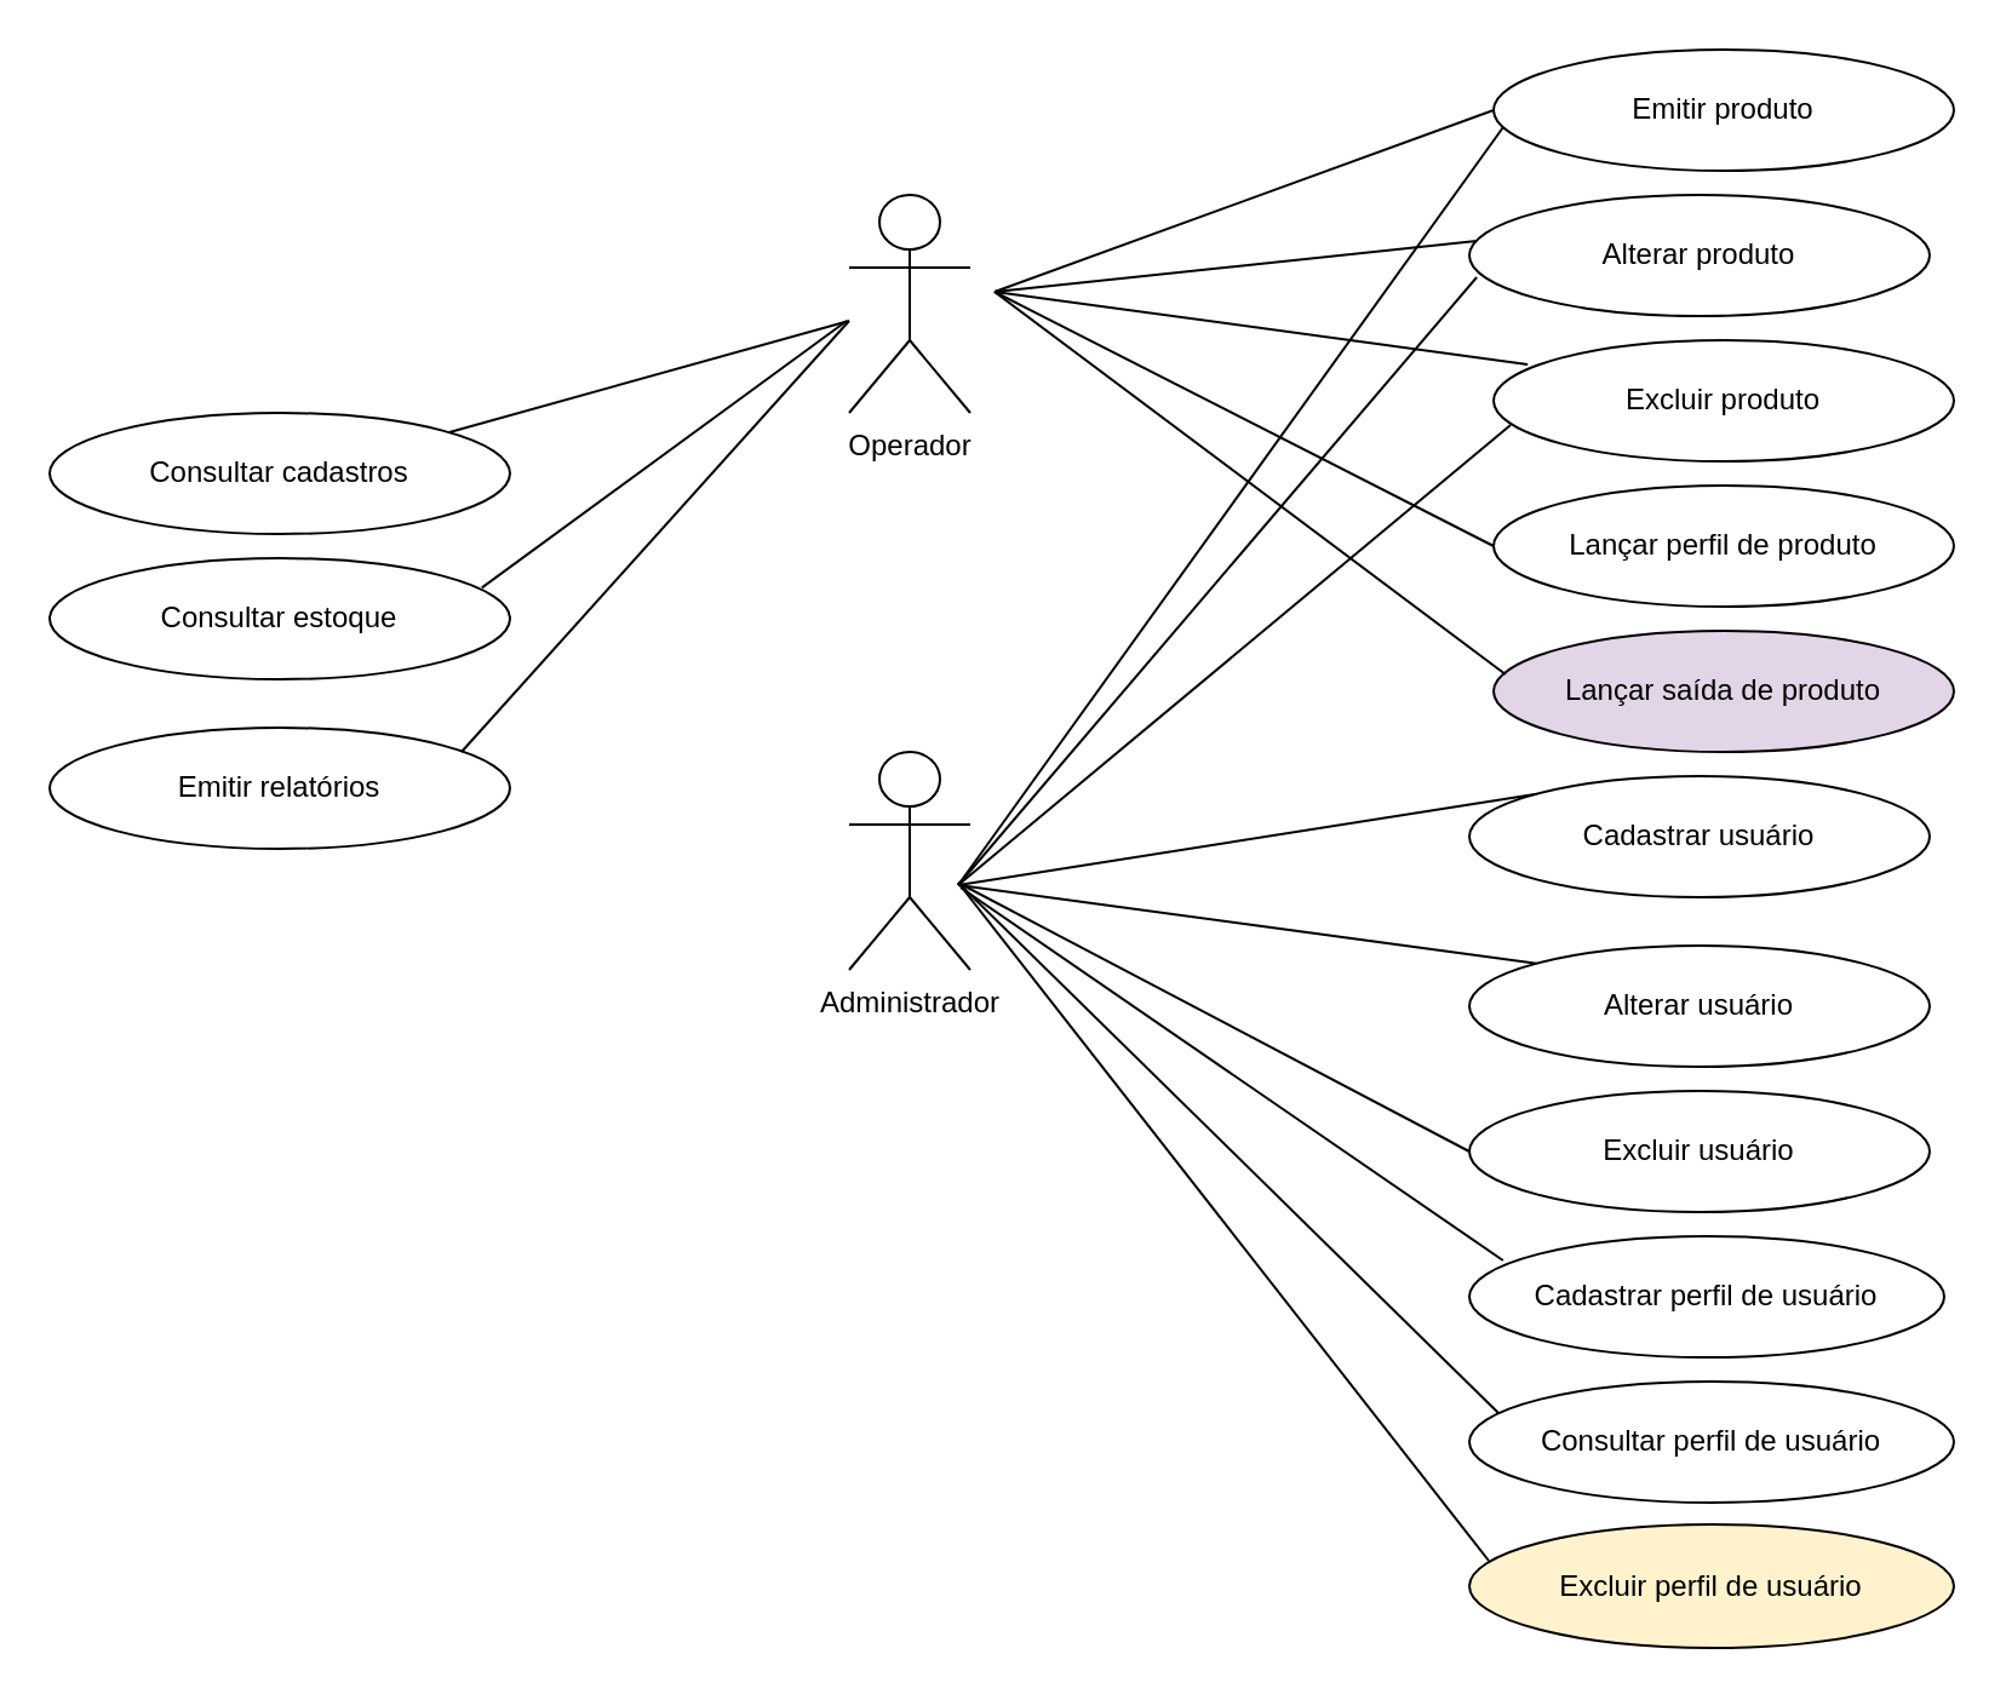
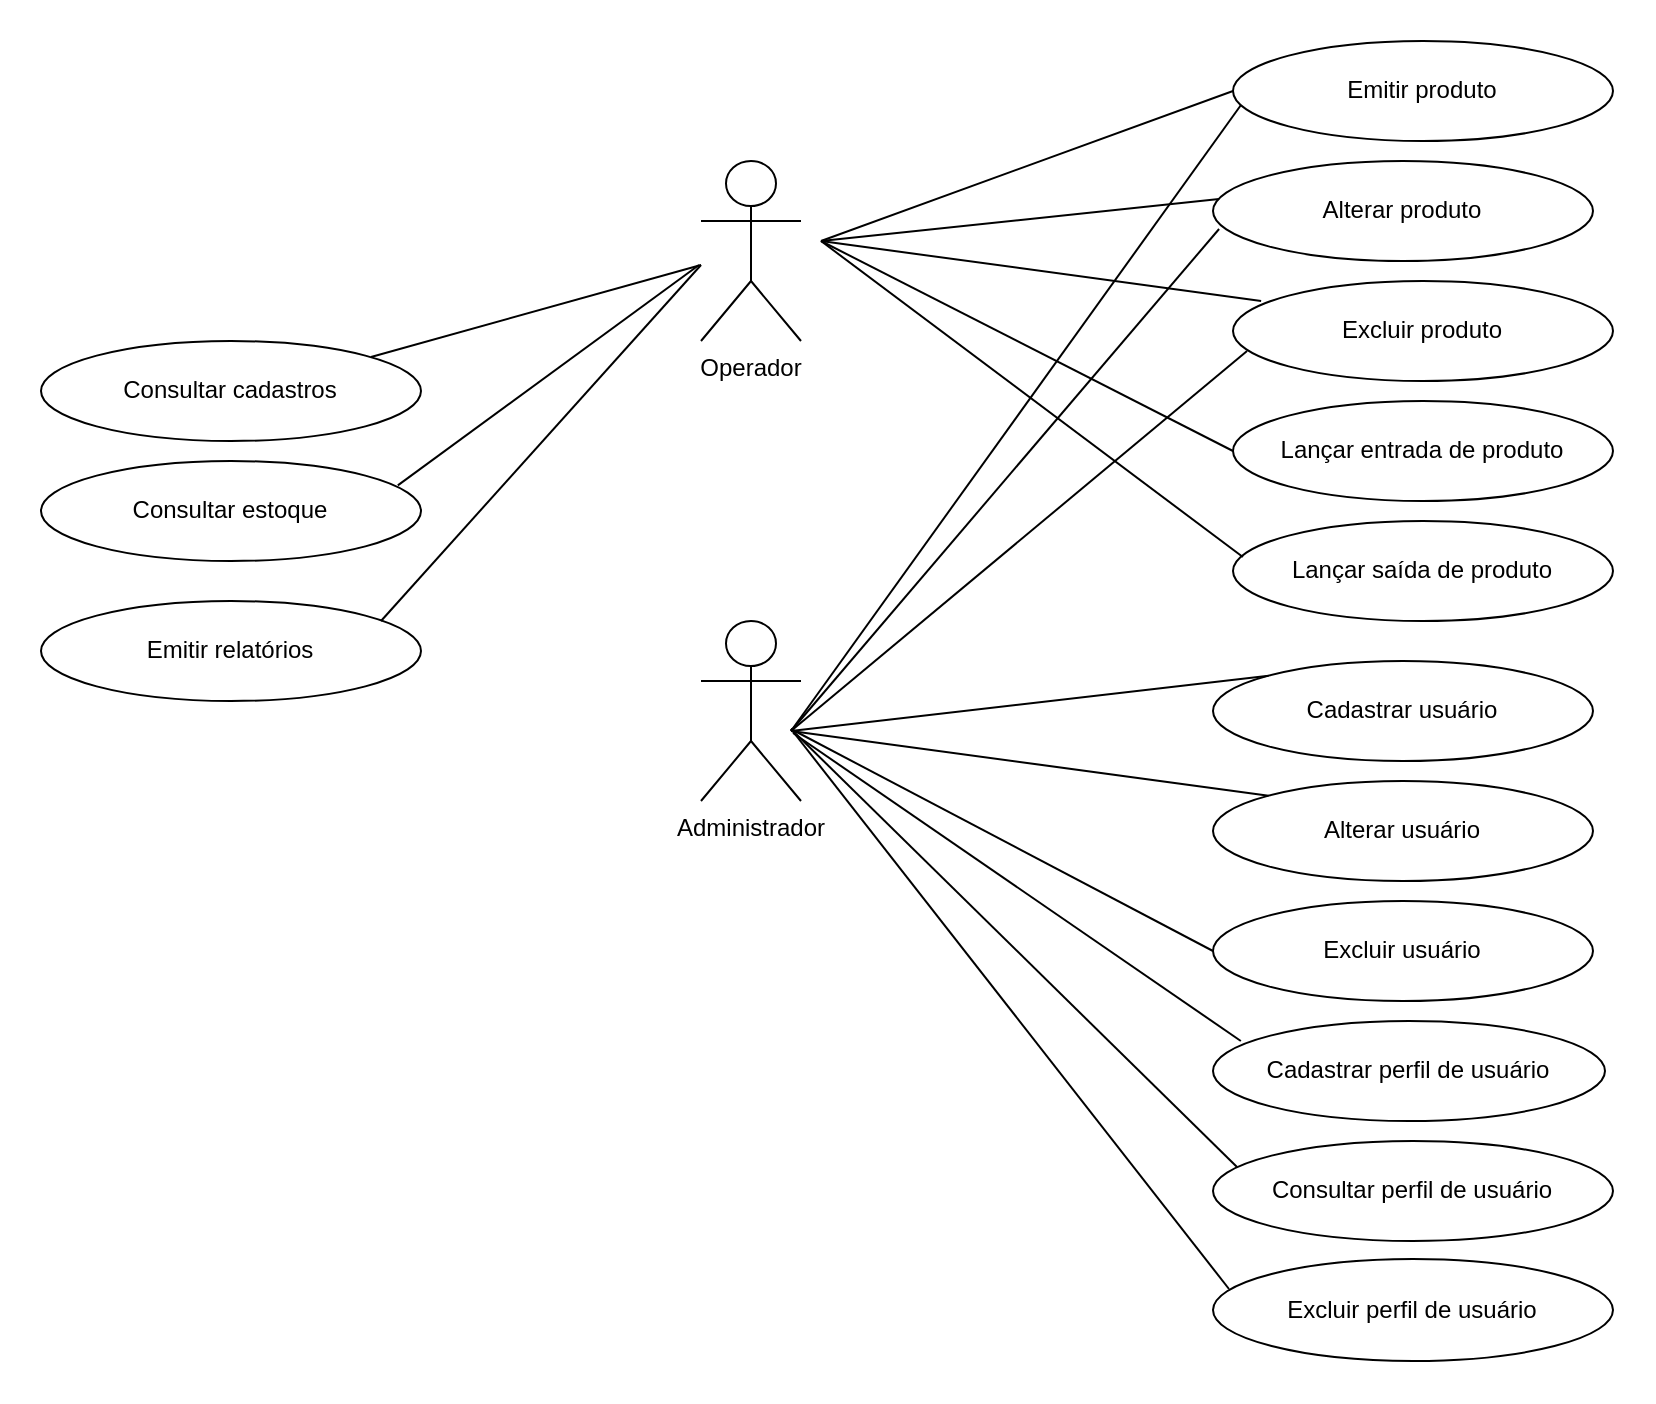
  <mxCell id="0" />
  <mxCell id="1" parent="0" />
  <mxCell id="2" value="Operador" style="shape=umlActor;verticalLabelPosition=bottom;verticalAlign=top;html=1;outlineConnect=0;" vertex="1" parent="1"><mxGeometry x="350" y="80" width="50" height="90" as="geometry" /></mxCell>
  <mxCell id="3" value="Administrador" style="shape=umlActor;verticalLabelPosition=bottom;verticalAlign=top;html=1;outlineConnect=0;" vertex="1" parent="1"><mxGeometry x="350" y="310" width="50" height="90" as="geometry" /></mxCell>
  <mxCell id="4" value="Emitir produto" style="ellipse;whiteSpace=wrap;html=1;" vertex="1" parent="1"><mxGeometry x="616" y="20" width="190" height="50" as="geometry" /></mxCell>
  <mxCell id="5" value="Alterar produto" style="ellipse;whiteSpace=wrap;html=1;" vertex="1" parent="1"><mxGeometry x="606" y="80" width="190" height="50" as="geometry" /></mxCell>
  <mxCell id="6" value="Excluir produto" style="ellipse;whiteSpace=wrap;html=1;" vertex="1" parent="1"><mxGeometry x="616" y="140" width="190" height="50" as="geometry" /></mxCell>
- <mxCell id="7" value="Cadastrar usuário" style="ellipse;whiteSpace=wrap;html=1;" vertex="1" parent="1"><mxGeometry x="606" y="320" width="190" height="50" as="geometry" /></mxCell>
+ <mxCell id="7" value="Cadastrar usuário" style="ellipse;whiteSpace=wrap;html=1;" vertex="1" parent="1"><mxGeometry x="606" y="330" width="190" height="50" as="geometry" /></mxCell>
  <mxCell id="8" value="Alterar usuário" style="ellipse;whiteSpace=wrap;html=1;" vertex="1" parent="1"><mxGeometry x="606" y="390" width="190" height="50" as="geometry" /></mxCell>
  <mxCell id="9" value="Excluir usuário" style="ellipse;whiteSpace=wrap;html=1;" vertex="1" parent="1"><mxGeometry x="606" y="450" width="190" height="50" as="geometry" /></mxCell>
  <mxCell id="10" value="Cadastrar perfil de usuário" style="ellipse;whiteSpace=wrap;html=1;" vertex="1" parent="1"><mxGeometry x="606" y="510" width="196" height="50" as="geometry" /></mxCell>
  <mxCell id="11" value="Consultar perfil de&amp;nbsp;usuário" style="ellipse;whiteSpace=wrap;html=1;" vertex="1" parent="1"><mxGeometry x="606" y="570" width="200" height="50" as="geometry" /></mxCell>
- <mxCell id="12" value="Excluir perfil de&amp;nbsp;usuário" style="ellipse;whiteSpace=wrap;html=1;fillColor=#fff2cc;" vertex="1" parent="1"><mxGeometry x="606" y="629" width="200" height="51" as="geometry" /></mxCell>
+ <mxCell id="12" value="Excluir perfil de&amp;nbsp;usuário" style="ellipse;whiteSpace=wrap;html=1;" vertex="1" parent="1"><mxGeometry x="606" y="629" width="200" height="51" as="geometry" /></mxCell>
  <mxCell id="13" value="" style="endArrow=none;html=1;rounded=0;entryX=0;entryY=0.5;entryDx=0;entryDy=0;" edge="1" parent="1" target="4"><mxGeometry width="50" height="50" relative="1" as="geometry"><mxPoint x="410" y="120" as="sourcePoint" /><mxPoint x="460" y="70" as="targetPoint" /></mxGeometry></mxCell>
  <mxCell id="14" value="" style="endArrow=none;html=1;rounded=0;entryX=0.016;entryY=0.38;entryDx=0;entryDy=0;entryPerimeter=0;" edge="1" parent="1" target="5"><mxGeometry width="50" height="50" relative="1" as="geometry"><mxPoint x="410" y="120" as="sourcePoint" /><mxPoint x="630" y="55" as="targetPoint" /></mxGeometry></mxCell>
  <mxCell id="15" value="" style="endArrow=none;html=1;rounded=0;entryX=0.074;entryY=0.2;entryDx=0;entryDy=0;entryPerimeter=0;" edge="1" parent="1" target="6"><mxGeometry width="50" height="50" relative="1" as="geometry"><mxPoint x="410" y="120" as="sourcePoint" /><mxPoint x="633" y="109" as="targetPoint" /></mxGeometry></mxCell>
- <mxCell id="16" value="Lançar perfil de produto" style="ellipse;whiteSpace=wrap;html=1;" vertex="1" parent="1"><mxGeometry x="616" y="200" width="190" height="50" as="geometry" /></mxCell>
- <mxCell id="17" value="Lançar saída de produto" style="ellipse;whiteSpace=wrap;html=1;fillColor=#e1d5e7;" vertex="1" parent="1"><mxGeometry x="616" y="260" width="190" height="50" as="geometry" /></mxCell>
+ <mxCell id="16" value="Lançar entrada de produto" style="ellipse;whiteSpace=wrap;html=1;" vertex="1" parent="1"><mxGeometry x="616" y="200" width="190" height="50" as="geometry" /></mxCell>
+ <mxCell id="17" value="Lançar saída de produto" style="ellipse;whiteSpace=wrap;html=1;" vertex="1" parent="1"><mxGeometry x="616" y="260" width="190" height="50" as="geometry" /></mxCell>
  <mxCell id="18" value="" style="endArrow=none;html=1;rounded=0;entryX=0;entryY=0.5;entryDx=0;entryDy=0;" edge="1" parent="1" target="16"><mxGeometry width="50" height="50" relative="1" as="geometry"><mxPoint x="410" y="120" as="sourcePoint" /><mxPoint x="606" y="205" as="targetPoint" /></mxGeometry></mxCell>
  <mxCell id="19" value="" style="endArrow=none;html=1;rounded=0;entryX=0.026;entryY=0.36;entryDx=0;entryDy=0;entryPerimeter=0;" edge="1" parent="1" target="17"><mxGeometry width="50" height="50" relative="1" as="geometry"><mxPoint x="410" y="120" as="sourcePoint" /><mxPoint x="626" y="260" as="targetPoint" /></mxGeometry></mxCell>
  <mxCell id="20" value="" style="endArrow=none;html=1;rounded=0;entryX=0;entryY=0.5;entryDx=0;entryDy=0;exitX=0.021;exitY=0.64;exitDx=0;exitDy=0;exitPerimeter=0;" edge="1" parent="1" source="4"><mxGeometry width="50" height="50" relative="1" as="geometry"><mxPoint x="601" y="290" as="sourcePoint" /><mxPoint x="395" y="365" as="targetPoint" /></mxGeometry></mxCell>
  <mxCell id="21" value="" style="endArrow=none;html=1;rounded=0;entryX=0.016;entryY=0.38;entryDx=0;entryDy=0;entryPerimeter=0;exitX=0.016;exitY=0.68;exitDx=0;exitDy=0;exitPerimeter=0;" edge="1" parent="1" source="5"><mxGeometry width="50" height="50" relative="1" as="geometry"><mxPoint x="610" y="120" as="sourcePoint" /><mxPoint x="395" y="365" as="targetPoint" /></mxGeometry></mxCell>
  <mxCell id="22" value="" style="endArrow=none;html=1;rounded=0;entryX=0;entryY=0.5;entryDx=0;entryDy=0;exitX=0.037;exitY=0.7;exitDx=0;exitDy=0;exitPerimeter=0;" edge="1" parent="1" source="6"><mxGeometry width="50" height="50" relative="1" as="geometry"><mxPoint x="220" y="180" as="sourcePoint" /><mxPoint x="395" y="365" as="targetPoint" /></mxGeometry></mxCell>
  <mxCell id="23" value="" style="endArrow=none;html=1;rounded=0;entryX=0;entryY=0.5;entryDx=0;entryDy=0;exitX=0;exitY=0;exitDx=0;exitDy=0;" edge="1" parent="1" source="7"><mxGeometry width="50" height="50" relative="1" as="geometry"><mxPoint x="601" y="470" as="sourcePoint" /><mxPoint x="395" y="365" as="targetPoint" /></mxGeometry></mxCell>
  <mxCell id="24" value="" style="endArrow=none;html=1;rounded=0;entryX=0.026;entryY=0.36;entryDx=0;entryDy=0;entryPerimeter=0;exitX=0;exitY=0;exitDx=0;exitDy=0;" edge="1" parent="1" source="8"><mxGeometry width="50" height="50" relative="1" as="geometry"><mxPoint x="606" y="523" as="sourcePoint" /><mxPoint x="395" y="365" as="targetPoint" /></mxGeometry></mxCell>
  <mxCell id="25" value="" style="endArrow=none;html=1;rounded=0;exitX=0;exitY=0.5;exitDx=0;exitDy=0;" edge="1" parent="1" source="9"><mxGeometry width="50" height="50" relative="1" as="geometry"><mxPoint x="529" y="570.5" as="sourcePoint" /><mxPoint x="395" y="364" as="targetPoint" /></mxGeometry></mxCell>
  <mxCell id="26" value="" style="endArrow=none;html=1;rounded=0;exitX=0.071;exitY=0.2;exitDx=0;exitDy=0;exitPerimeter=0;" edge="1" parent="1" source="10"><mxGeometry width="50" height="50" relative="1" as="geometry"><mxPoint x="616" y="555" as="sourcePoint" /><mxPoint x="396" y="366" as="targetPoint" /></mxGeometry></mxCell>
  <mxCell id="27" value="" style="endArrow=none;html=1;rounded=0;" edge="1" parent="1"><mxGeometry width="50" height="50" relative="1" as="geometry"><mxPoint x="618" y="583" as="sourcePoint" /><mxPoint x="395" y="364" as="targetPoint" /></mxGeometry></mxCell>
  <mxCell id="28" value="" style="endArrow=none;html=1;rounded=0;" edge="1" parent="1"><mxGeometry width="50" height="50" relative="1" as="geometry"><mxPoint x="614" y="644" as="sourcePoint" /><mxPoint x="395" y="364" as="targetPoint" /></mxGeometry></mxCell>
  <mxCell id="29" value="Emitir relatórios" style="ellipse;whiteSpace=wrap;html=1;" vertex="1" parent="1"><mxGeometry x="20" y="300" width="190" height="50" as="geometry" /></mxCell>
  <mxCell id="30" value="Consultar cadastros" style="ellipse;whiteSpace=wrap;html=1;" vertex="1" parent="1"><mxGeometry x="20" y="170" width="190" height="50" as="geometry" /></mxCell>
  <mxCell id="31" value="Consultar estoque" style="ellipse;whiteSpace=wrap;html=1;" vertex="1" parent="1"><mxGeometry x="20" y="230" width="190" height="50" as="geometry" /></mxCell>
  <mxCell id="32" value="" style="endArrow=none;html=1;rounded=0;" edge="1" parent="1" target="2"><mxGeometry width="50" height="50" relative="1" as="geometry"><mxPoint x="185" y="178" as="sourcePoint" /><mxPoint x="220" y="120" as="targetPoint" /></mxGeometry></mxCell>
  <mxCell id="33" value="" style="endArrow=none;html=1;rounded=0;exitX=0.939;exitY=0.244;exitDx=0;exitDy=0;exitPerimeter=0;" edge="1" parent="1" source="31"><mxGeometry width="50" height="50" relative="1" as="geometry"><mxPoint x="195" y="188" as="sourcePoint" /><mxPoint x="349" y="132" as="targetPoint" /></mxGeometry></mxCell>
  <mxCell id="34" value="" style="endArrow=none;html=1;rounded=0;exitX=0.939;exitY=0.244;exitDx=0;exitDy=0;exitPerimeter=0;" edge="1" parent="1"><mxGeometry width="50" height="50" relative="1" as="geometry"><mxPoint x="190" y="310" as="sourcePoint" /><mxPoint x="350" y="132" as="targetPoint" /></mxGeometry></mxCell>
